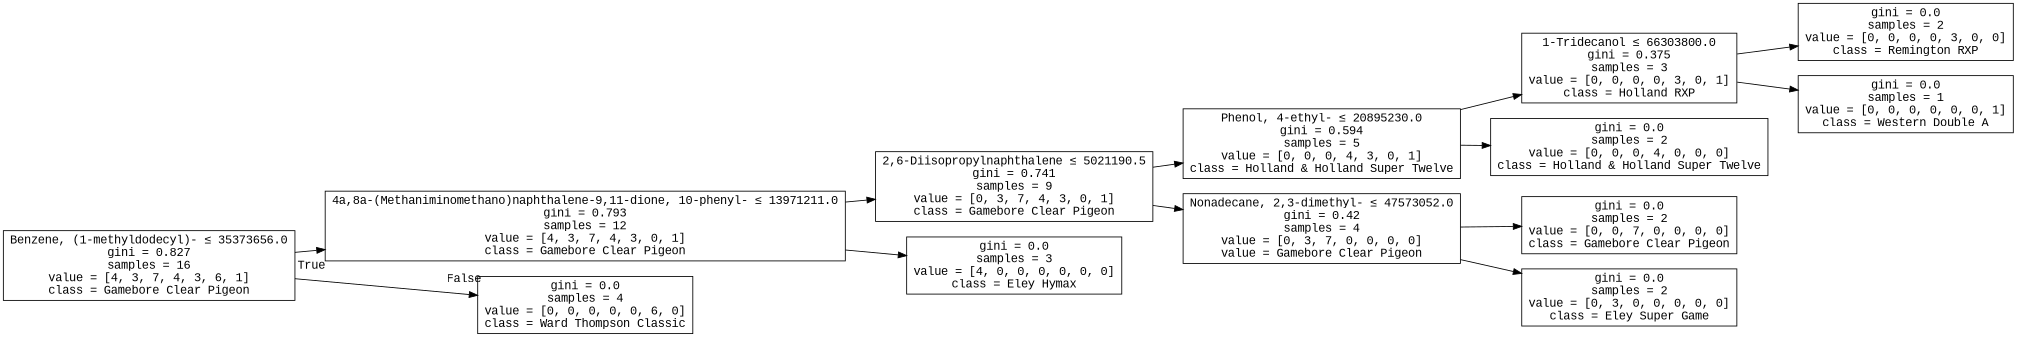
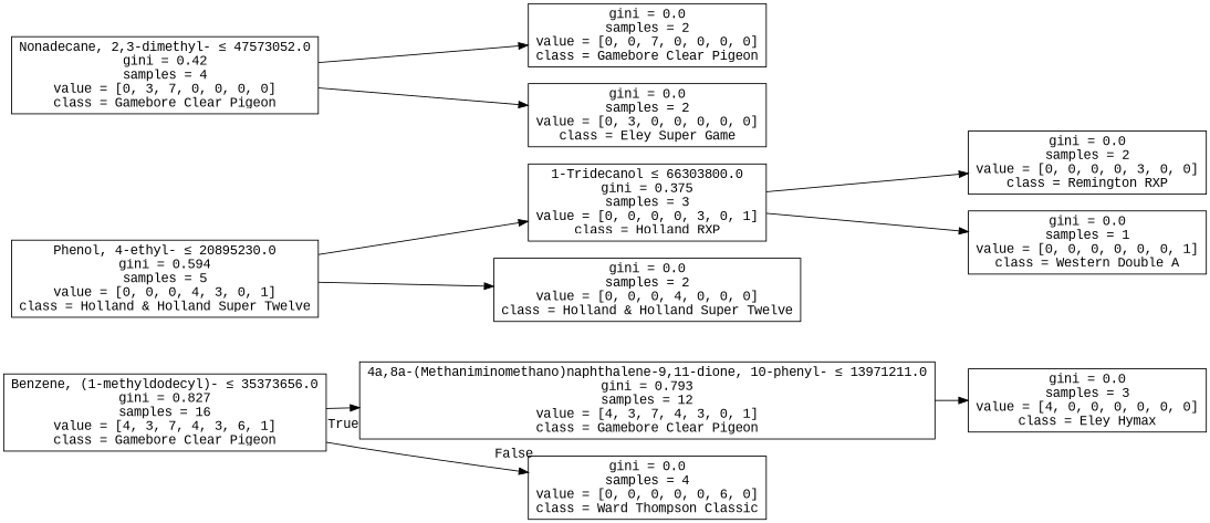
  digraph {
    fontname="Liberation Mono"
    rankdir=LR
    node [fontname="Liberation Mono" shape=box]
    edge [fontname="Liberation Mono"]
    n1 [label=<Benzene, (1-methyldodecyl)- &le; 35373656.0<br/>gini = 0.827<br/>samples = 16<br/>value = [4, 3, 7, 4, 3, 6, 1]<br/>class = Gamebore Clear Pigeon>]
    n2 [label=<4a,8a-(Methaniminomethano)naphthalene-9,11-dione, 10-phenyl- &le; 13971211.0<br/>gini = 0.793<br/>samples = 12<br/>value = [4, 3, 7, 4, 3, 0, 1]<br/>class = Gamebore Clear Pigeon>]
    n3 [label=<gini = 0.0<br/>samples = 4<br/>value = [0, 0, 0, 0, 0, 6, 0]<br/>class = Ward Thompson Classic>]
-   n4 [label=<2,6-Diisopropylnaphthalene &le; 5021190.5<br/>gini = 0.741<br/>samples = 9<br/>value = [0, 3, 7, 4, 3, 0, 1]<br/>class = Gamebore Clear Pigeon>]
    n5 [label=<gini = 0.0<br/>samples = 3<br/>value = [4, 0, 0, 0, 0, 0, 0]<br/>class = Eley Hymax>]
    n6 [label=<Phenol, 4-ethyl- &le; 20895230.0<br/>gini = 0.594<br/>samples = 5<br/>value = [0, 0, 0, 4, 3, 0, 1]<br/>class = Holland &amp; Holland Super Twelve>]
-   n7 [label=<Nonadecane, 2,3-dimethyl- &le; 47573052.0<br/>gini = 0.42<br/>samples = 4<br/>value = [0, 3, 7, 0, 0, 0, 0]<br/>value = Gamebore Clear Pigeon>]
+   n7 [label=<Nonadecane, 2,3-dimethyl- &le; 47573052.0<br/>gini = 0.42<br/>samples = 4<br/>value = [0, 3, 7, 0, 0, 0, 0]<br/>class = Gamebore Clear Pigeon>]
    n8 [label=<1-Tridecanol &le; 66303800.0<br/>gini = 0.375<br/>samples = 3<br/>value = [0, 0, 0, 0, 3, 0, 1]<br/>class = Holland RXP>]
    n9 [label=<gini = 0.0<br/>samples = 2<br/>value = [0, 0, 0, 4, 0, 0, 0]<br/>class = Holland &amp; Holland Super Twelve>]
    n10 [label=<gini = 0.0<br/>samples = 2<br/>value = [0, 0, 7, 0, 0, 0, 0]<br/>class = Gamebore Clear Pigeon>]
    n11 [label=<gini = 0.0<br/>samples = 2<br/>value = [0, 3, 0, 0, 0, 0, 0]<br/>class = Eley Super Game>]
    n12 [label=<gini = 0.0<br/>samples = 2<br/>value = [0, 0, 0, 0, 3, 0, 0]<br/>class = Remington RXP>]
    n13 [label=<gini = 0.0<br/>samples = 1<br/>value = [0, 0, 0, 0, 0, 0, 1]<br/>class = Western Double A>]
    n1 -> n2 [headlabel=True labelangle=45 labeldistance=2.5]
    n1 -> n3 [headlabel=False labelangle=-45 labeldistance=2.5]
-   n2 -> n4
    n2 -> n5
-   n4 -> n6
-   n4 -> n7
    n6 -> n8
    n6 -> n9
    n7 -> n10
    n7 -> n11
    n8 -> n12
    n8 -> n13
  }
